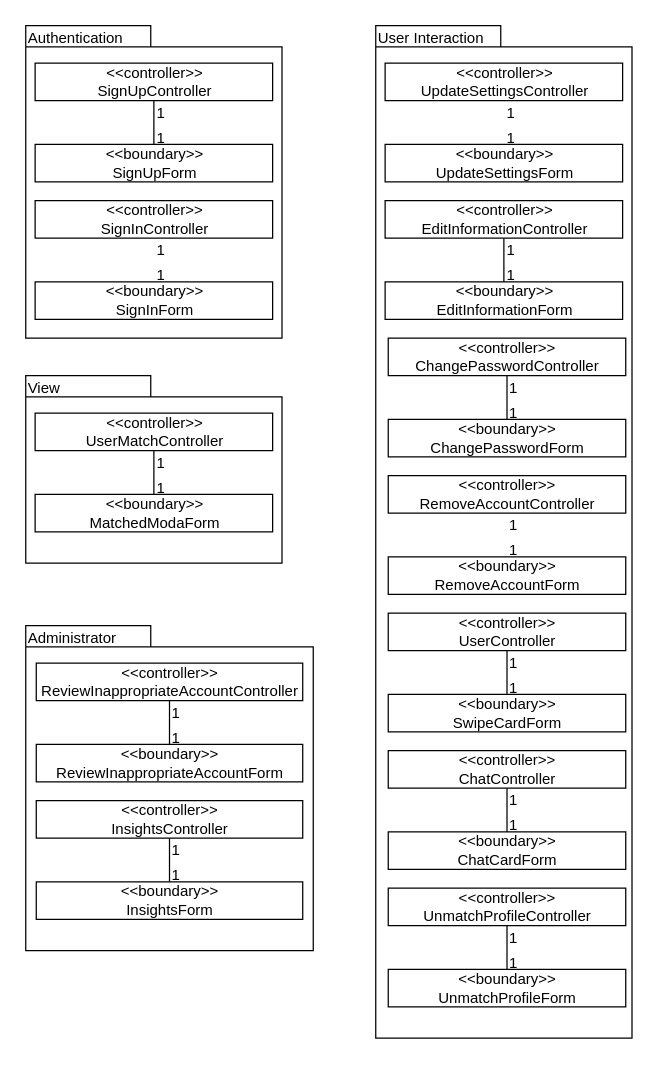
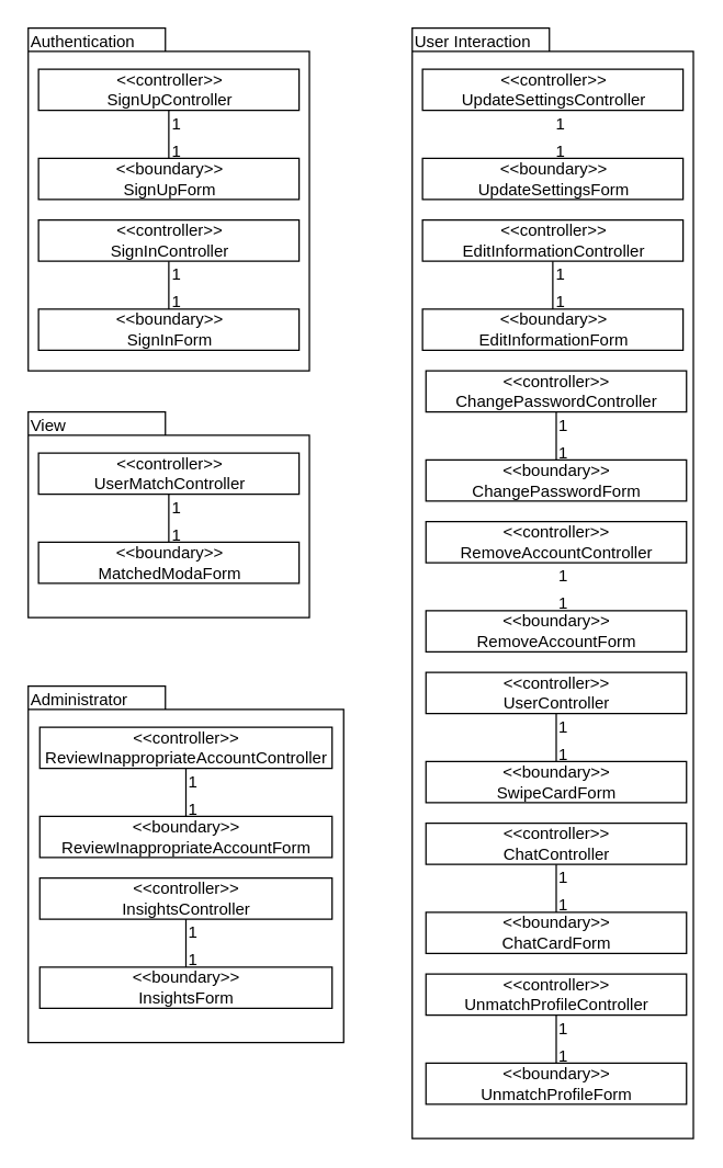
  <mxCell id="0" />
  <mxCell id="1" parent="0" />
  <mxCell id="2" value="" style="group" vertex="1" connectable="0" parent="1"><mxGeometry x="20" y="20" width="205" height="250" as="geometry" /></mxCell>
  <mxCell id="3" value="" style="shape=folder;fontStyle=1;spacingTop=10;tabWidth=100;tabHeight=17;tabPosition=left;html=1;" vertex="1" parent="2"><mxGeometry width="205" height="250" as="geometry" /></mxCell>
  <mxCell id="4" value="Authentication" style="text;html=1;resizable=0;points=[];autosize=1;align=left;verticalAlign=top;spacingTop=-4;" vertex="1" parent="2"><mxGeometry width="90" height="20" as="geometry" /></mxCell>
  <mxCell id="5" value="" style="group" vertex="1" connectable="0" parent="2"><mxGeometry x="7.5" y="30" width="190" height="95" as="geometry" /></mxCell>
  <mxCell id="6" value="&amp;lt;&amp;lt;controller&amp;gt;&amp;gt;&lt;br&gt;SignUpController" style="html=1;" vertex="1" parent="5"><mxGeometry width="190" height="30" as="geometry" /></mxCell>
  <mxCell id="7" value="&amp;lt;&amp;lt;boundary&amp;gt;&amp;gt;&lt;br&gt;SignUpForm" style="html=1;" vertex="1" parent="5"><mxGeometry y="65" width="190" height="30" as="geometry" /></mxCell>
  <mxCell id="8" value="1" style="text;html=1;resizable=0;points=[];autosize=1;align=left;verticalAlign=top;spacingTop=-4;" vertex="1" parent="5"><mxGeometry x="95" y="30" width="20" height="20" as="geometry" /></mxCell>
  <mxCell id="9" value="1" style="text;html=1;resizable=0;points=[];autosize=1;align=left;verticalAlign=top;spacingTop=-4;" vertex="1" parent="5"><mxGeometry x="95" y="50" width="20" height="20" as="geometry" /></mxCell>
  <mxCell id="10" value="" style="endArrow=none;html=1;exitX=0.5;exitY=0;exitDx=0;exitDy=0;entryX=0.5;entryY=1;entryDx=0;entryDy=0;" edge="1" parent="5" source="7" target="6"><mxGeometry width="50" height="50" relative="1" as="geometry"><mxPoint x="90" y="120" as="sourcePoint" /><mxPoint x="140" y="70" as="targetPoint" /></mxGeometry></mxCell>
  <mxCell id="11" value="" style="group" vertex="1" connectable="0" parent="2"><mxGeometry x="7.5" y="140" width="190" height="95" as="geometry" /></mxCell>
  <mxCell id="12" value="&amp;lt;&amp;lt;controller&amp;gt;&amp;gt;&lt;br&gt;SignInController" style="html=1;" vertex="1" parent="11"><mxGeometry width="190" height="30" as="geometry" /></mxCell>
  <mxCell id="13" value="&amp;lt;&amp;lt;boundary&amp;gt;&amp;gt;&lt;br&gt;SignInForm" style="html=1;" vertex="1" parent="11"><mxGeometry y="65" width="190" height="30" as="geometry" /></mxCell>
  <mxCell id="14" value="1" style="text;html=1;resizable=0;points=[];autosize=1;align=left;verticalAlign=top;spacingTop=-4;" vertex="1" parent="11"><mxGeometry x="95" y="30" width="20" height="20" as="geometry" /></mxCell>
  <mxCell id="15" value="1" style="text;html=1;resizable=0;points=[];autosize=1;align=left;verticalAlign=top;spacingTop=-4;" vertex="1" parent="11"><mxGeometry x="95" y="50" width="20" height="20" as="geometry" /></mxCell>
+ <mxCell id="16" value="" style="endArrow=none;html=1;exitX=0.5;exitY=0;exitDx=0;exitDy=0;entryX=0.5;entryY=1;entryDx=0;entryDy=0;" edge="1" parent="11" source="13" target="12"><mxGeometry width="50" height="50" relative="1" as="geometry"><mxPoint x="90" y="120" as="sourcePoint" /><mxPoint x="140" y="70" as="targetPoint" /></mxGeometry></mxCell>
  <mxCell id="17" value="" style="shape=folder;fontStyle=1;spacingTop=10;tabWidth=100;tabHeight=17;tabPosition=left;html=1;" vertex="1" parent="1"><mxGeometry x="300" y="20" width="205" height="810" as="geometry" /></mxCell>
  <mxCell id="18" value="User Interaction" style="text;html=1;resizable=0;points=[];autosize=1;align=left;verticalAlign=top;spacingTop=-4;" vertex="1" parent="1"><mxGeometry x="300" y="20" width="100" height="20" as="geometry" /></mxCell>
  <mxCell id="19" value="" style="group" vertex="1" connectable="0" parent="1"><mxGeometry x="307.5" y="50" width="190" height="95" as="geometry" /></mxCell>
  <mxCell id="20" value="&amp;lt;&amp;lt;controller&amp;gt;&amp;gt;&lt;br&gt;UpdateSettingsController" style="html=1;" vertex="1" parent="19"><mxGeometry width="190" height="30" as="geometry" /></mxCell>
  <mxCell id="21" value="&amp;lt;&amp;lt;boundary&amp;gt;&amp;gt;&lt;br&gt;UpdateSettingsForm" style="html=1;" vertex="1" parent="19"><mxGeometry y="65" width="190" height="30" as="geometry" /></mxCell>
  <mxCell id="22" value="1" style="text;html=1;resizable=0;points=[];autosize=1;align=left;verticalAlign=top;spacingTop=-4;" vertex="1" parent="19"><mxGeometry x="95" y="30" width="20" height="20" as="geometry" /></mxCell>
  <mxCell id="23" value="1" style="text;html=1;resizable=0;points=[];autosize=1;align=left;verticalAlign=top;spacingTop=-4;" vertex="1" parent="19"><mxGeometry x="95" y="50" width="20" height="20" as="geometry" /></mxCell>
  <mxCell id="24" value="" style="group" vertex="1" connectable="0" parent="1"><mxGeometry x="307.5" y="160" width="190" height="95" as="geometry" /></mxCell>
  <mxCell id="25" value="&amp;lt;&amp;lt;controller&amp;gt;&amp;gt;&lt;br&gt;EditInformationController" style="html=1;" vertex="1" parent="24"><mxGeometry width="190" height="30" as="geometry" /></mxCell>
  <mxCell id="26" value="&amp;lt;&amp;lt;boundary&amp;gt;&amp;gt;&lt;br&gt;EditInformationForm" style="html=1;" vertex="1" parent="24"><mxGeometry y="65" width="190" height="30" as="geometry" /></mxCell>
  <mxCell id="27" value="1" style="text;html=1;resizable=0;points=[];autosize=1;align=left;verticalAlign=top;spacingTop=-4;" vertex="1" parent="24"><mxGeometry x="95" y="30" width="20" height="20" as="geometry" /></mxCell>
  <mxCell id="28" value="1" style="text;html=1;resizable=0;points=[];autosize=1;align=left;verticalAlign=top;spacingTop=-4;" vertex="1" parent="24"><mxGeometry x="95" y="50" width="20" height="20" as="geometry" /></mxCell>
  <mxCell id="29" value="" style="endArrow=none;html=1;exitX=0.5;exitY=0;exitDx=0;exitDy=0;entryX=0.5;entryY=1;entryDx=0;entryDy=0;" edge="1" parent="24" source="26" target="25"><mxGeometry width="50" height="50" relative="1" as="geometry"><mxPoint x="90" y="120" as="sourcePoint" /><mxPoint x="140" y="70" as="targetPoint" /></mxGeometry></mxCell>
  <mxCell id="30" value="" style="group" vertex="1" connectable="0" parent="1"><mxGeometry x="310" y="270" width="190" height="95" as="geometry" /></mxCell>
  <mxCell id="31" value="&amp;lt;&amp;lt;controller&amp;gt;&amp;gt;&lt;br&gt;ChangePasswordController" style="html=1;" vertex="1" parent="30"><mxGeometry width="190" height="30" as="geometry" /></mxCell>
  <mxCell id="32" value="&amp;lt;&amp;lt;boundary&amp;gt;&amp;gt;&lt;br&gt;ChangePasswordForm" style="html=1;" vertex="1" parent="30"><mxGeometry y="65" width="190" height="30" as="geometry" /></mxCell>
  <mxCell id="33" value="1" style="text;html=1;resizable=0;points=[];autosize=1;align=left;verticalAlign=top;spacingTop=-4;" vertex="1" parent="30"><mxGeometry x="95" y="30" width="20" height="20" as="geometry" /></mxCell>
  <mxCell id="34" value="1" style="text;html=1;resizable=0;points=[];autosize=1;align=left;verticalAlign=top;spacingTop=-4;" vertex="1" parent="30"><mxGeometry x="95" y="50" width="20" height="20" as="geometry" /></mxCell>
  <mxCell id="35" value="" style="endArrow=none;html=1;exitX=0.5;exitY=0;exitDx=0;exitDy=0;entryX=0.5;entryY=1;entryDx=0;entryDy=0;" edge="1" parent="30" source="32" target="31"><mxGeometry width="50" height="50" relative="1" as="geometry"><mxPoint x="90" y="120" as="sourcePoint" /><mxPoint x="140" y="70" as="targetPoint" /></mxGeometry></mxCell>
  <mxCell id="36" value="" style="group" vertex="1" connectable="0" parent="1"><mxGeometry x="310" y="380" width="190" height="95" as="geometry" /></mxCell>
  <mxCell id="37" value="&amp;lt;&amp;lt;controller&amp;gt;&amp;gt;&lt;br&gt;RemoveAccountController" style="html=1;" vertex="1" parent="36"><mxGeometry width="190" height="30" as="geometry" /></mxCell>
  <mxCell id="38" value="&amp;lt;&amp;lt;boundary&amp;gt;&amp;gt;&lt;br&gt;RemoveAccountForm" style="html=1;" vertex="1" parent="36"><mxGeometry y="65" width="190" height="30" as="geometry" /></mxCell>
  <mxCell id="39" value="1" style="text;html=1;resizable=0;points=[];autosize=1;align=left;verticalAlign=top;spacingTop=-4;" vertex="1" parent="36"><mxGeometry x="95" y="30" width="20" height="20" as="geometry" /></mxCell>
  <mxCell id="40" value="1" style="text;html=1;resizable=0;points=[];autosize=1;align=left;verticalAlign=top;spacingTop=-4;" vertex="1" parent="36"><mxGeometry x="95" y="50" width="20" height="20" as="geometry" /></mxCell>
  <mxCell id="41" value="" style="group" vertex="1" connectable="0" parent="1"><mxGeometry x="310" y="490" width="190" height="95" as="geometry" /></mxCell>
  <mxCell id="42" value="&amp;lt;&amp;lt;controller&amp;gt;&amp;gt;&lt;br&gt;UserController" style="html=1;" vertex="1" parent="41"><mxGeometry width="190" height="30" as="geometry" /></mxCell>
  <mxCell id="43" value="&amp;lt;&amp;lt;boundary&amp;gt;&amp;gt;&lt;br&gt;SwipeCardForm" style="html=1;" vertex="1" parent="41"><mxGeometry y="65" width="190" height="30" as="geometry" /></mxCell>
  <mxCell id="44" value="1" style="text;html=1;resizable=0;points=[];autosize=1;align=left;verticalAlign=top;spacingTop=-4;" vertex="1" parent="41"><mxGeometry x="95" y="30" width="20" height="20" as="geometry" /></mxCell>
  <mxCell id="45" value="1" style="text;html=1;resizable=0;points=[];autosize=1;align=left;verticalAlign=top;spacingTop=-4;" vertex="1" parent="41"><mxGeometry x="95" y="50" width="20" height="20" as="geometry" /></mxCell>
  <mxCell id="46" value="" style="endArrow=none;html=1;exitX=0.5;exitY=0;exitDx=0;exitDy=0;entryX=0.5;entryY=1;entryDx=0;entryDy=0;" edge="1" parent="41" source="43" target="42"><mxGeometry width="50" height="50" relative="1" as="geometry"><mxPoint x="90" y="120" as="sourcePoint" /><mxPoint x="140" y="70" as="targetPoint" /></mxGeometry></mxCell>
  <mxCell id="47" value="" style="group" vertex="1" connectable="0" parent="1"><mxGeometry x="310" y="600" width="190" height="95" as="geometry" /></mxCell>
  <mxCell id="48" value="&amp;lt;&amp;lt;controller&amp;gt;&amp;gt;&lt;br&gt;ChatController" style="html=1;" vertex="1" parent="47"><mxGeometry width="190" height="30" as="geometry" /></mxCell>
  <mxCell id="49" value="&amp;lt;&amp;lt;boundary&amp;gt;&amp;gt;&lt;br&gt;ChatCardForm" style="html=1;" vertex="1" parent="47"><mxGeometry y="65" width="190" height="30" as="geometry" /></mxCell>
  <mxCell id="50" value="1" style="text;html=1;resizable=0;points=[];autosize=1;align=left;verticalAlign=top;spacingTop=-4;" vertex="1" parent="47"><mxGeometry x="95" y="30" width="20" height="20" as="geometry" /></mxCell>
  <mxCell id="51" value="1" style="text;html=1;resizable=0;points=[];autosize=1;align=left;verticalAlign=top;spacingTop=-4;" vertex="1" parent="47"><mxGeometry x="95" y="50" width="20" height="20" as="geometry" /></mxCell>
  <mxCell id="52" value="" style="endArrow=none;html=1;exitX=0.5;exitY=0;exitDx=0;exitDy=0;entryX=0.5;entryY=1;entryDx=0;entryDy=0;" edge="1" parent="47" source="49" target="48"><mxGeometry width="50" height="50" relative="1" as="geometry"><mxPoint x="90" y="120" as="sourcePoint" /><mxPoint x="140" y="70" as="targetPoint" /></mxGeometry></mxCell>
  <mxCell id="53" value="" style="group" vertex="1" connectable="0" parent="1"><mxGeometry x="310" y="710" width="190" height="95" as="geometry" /></mxCell>
  <mxCell id="54" value="&amp;lt;&amp;lt;controller&amp;gt;&amp;gt;&lt;br&gt;UnmatchProfileController" style="html=1;" vertex="1" parent="53"><mxGeometry width="190" height="30" as="geometry" /></mxCell>
  <mxCell id="55" value="&amp;lt;&amp;lt;boundary&amp;gt;&amp;gt;&lt;br&gt;UnmatchProfileForm" style="html=1;" vertex="1" parent="53"><mxGeometry y="65" width="190" height="30" as="geometry" /></mxCell>
  <mxCell id="56" value="1" style="text;html=1;resizable=0;points=[];autosize=1;align=left;verticalAlign=top;spacingTop=-4;" vertex="1" parent="53"><mxGeometry x="95" y="30" width="20" height="20" as="geometry" /></mxCell>
  <mxCell id="57" value="1" style="text;html=1;resizable=0;points=[];autosize=1;align=left;verticalAlign=top;spacingTop=-4;" vertex="1" parent="53"><mxGeometry x="95" y="50" width="20" height="20" as="geometry" /></mxCell>
  <mxCell id="58" value="" style="endArrow=none;html=1;exitX=0.5;exitY=0;exitDx=0;exitDy=0;entryX=0.5;entryY=1;entryDx=0;entryDy=0;" edge="1" parent="53" source="55" target="54"><mxGeometry width="50" height="50" relative="1" as="geometry"><mxPoint x="90" y="120" as="sourcePoint" /><mxPoint x="140" y="70" as="targetPoint" /></mxGeometry></mxCell>
  <mxCell id="59" value="" style="group" vertex="1" connectable="0" parent="1"><mxGeometry x="20" y="500" width="230" height="260" as="geometry" /></mxCell>
  <mxCell id="60" value="" style="shape=folder;fontStyle=1;spacingTop=10;tabWidth=100;tabHeight=17;tabPosition=left;html=1;" vertex="1" parent="59"><mxGeometry width="230" height="260" as="geometry" /></mxCell>
  <mxCell id="61" value="Administrator" style="text;html=1;resizable=0;points=[];autosize=1;align=left;verticalAlign=top;spacingTop=-4;" vertex="1" parent="59"><mxGeometry width="90" height="20" as="geometry" /></mxCell>
  <mxCell id="62" value="" style="group" vertex="1" connectable="0" parent="59"><mxGeometry x="8.415" y="30" width="213.171" height="95" as="geometry" /></mxCell>
  <mxCell id="63" value="&amp;lt;&amp;lt;controller&amp;gt;&amp;gt;&lt;br&gt;&lt;span style=&quot;white-space: normal&quot;&gt;ReviewInappropriateAccount&lt;/span&gt;Controller" style="html=1;" vertex="1" parent="62"><mxGeometry width="213.171" height="30" as="geometry" /></mxCell>
  <mxCell id="64" value="&amp;lt;&amp;lt;boundary&amp;gt;&amp;gt;&lt;br&gt;&lt;span style=&quot;white-space: normal&quot;&gt;ReviewInappropriateAccount&lt;/span&gt;Form" style="html=1;" vertex="1" parent="62"><mxGeometry y="65" width="213.171" height="30" as="geometry" /></mxCell>
  <mxCell id="65" value="1" style="text;html=1;resizable=0;points=[];autosize=1;align=left;verticalAlign=top;spacingTop=-4;" vertex="1" parent="62"><mxGeometry x="106.585" y="30" width="20" height="20" as="geometry" /></mxCell>
  <mxCell id="66" value="1" style="text;html=1;resizable=0;points=[];autosize=1;align=left;verticalAlign=top;spacingTop=-4;" vertex="1" parent="62"><mxGeometry x="106.585" y="50" width="20" height="20" as="geometry" /></mxCell>
  <mxCell id="67" value="" style="endArrow=none;html=1;exitX=0.5;exitY=0;exitDx=0;exitDy=0;entryX=0.5;entryY=1;entryDx=0;entryDy=0;" edge="1" parent="62" source="64" target="63"><mxGeometry width="50" height="50" relative="1" as="geometry"><mxPoint x="100.976" y="120" as="sourcePoint" /><mxPoint x="157.073" y="70" as="targetPoint" /></mxGeometry></mxCell>
  <mxCell id="68" value="" style="group" vertex="1" connectable="0" parent="59"><mxGeometry x="8.415" y="140" width="213.171" height="95" as="geometry" /></mxCell>
  <mxCell id="69" value="&amp;lt;&amp;lt;controller&amp;gt;&amp;gt;&lt;br&gt;&lt;span style=&quot;white-space: normal&quot;&gt;Insights&lt;/span&gt;Controller" style="html=1;" vertex="1" parent="68"><mxGeometry width="213.171" height="30" as="geometry" /></mxCell>
  <mxCell id="70" value="1" style="text;html=1;resizable=0;points=[];autosize=1;align=left;verticalAlign=top;spacingTop=-4;" vertex="1" parent="68"><mxGeometry x="106.585" y="30" width="20" height="20" as="geometry" /></mxCell>
  <mxCell id="71" value="1" style="text;html=1;resizable=0;points=[];autosize=1;align=left;verticalAlign=top;spacingTop=-4;" vertex="1" parent="68"><mxGeometry x="106.585" y="50" width="20" height="20" as="geometry" /></mxCell>
  <mxCell id="72" value="&amp;lt;&amp;lt;boundary&amp;gt;&amp;gt;&lt;br&gt;&lt;span style=&quot;white-space: normal&quot;&gt;Insights&lt;/span&gt;Form" style="html=1;" vertex="1" parent="59"><mxGeometry x="8.415" y="205" width="213.171" height="30" as="geometry" /></mxCell>
  <mxCell id="73" value="" style="endArrow=none;html=1;exitX=0.5;exitY=0;exitDx=0;exitDy=0;entryX=0.5;entryY=1;entryDx=0;entryDy=0;" edge="1" parent="59" source="72" target="69"><mxGeometry width="50" height="50" relative="1" as="geometry"><mxPoint x="109.39" y="260" as="sourcePoint" /><mxPoint x="165.488" y="210" as="targetPoint" /></mxGeometry></mxCell>
  <mxCell id="74" value="" style="group" vertex="1" connectable="0" parent="1"><mxGeometry x="20" y="270" width="205" height="180" as="geometry" /></mxCell>
  <mxCell id="75" value="" style="group" vertex="1" connectable="0" parent="74"><mxGeometry y="30" width="205" height="150" as="geometry" /></mxCell>
  <mxCell id="76" value="" style="shape=folder;fontStyle=1;spacingTop=10;tabWidth=100;tabHeight=17;tabPosition=left;html=1;" vertex="1" parent="75"><mxGeometry width="205" height="150" as="geometry" /></mxCell>
  <mxCell id="77" value="" style="group" vertex="1" connectable="0" parent="75"><mxGeometry x="7.5" y="30" width="190" height="95" as="geometry" /></mxCell>
  <mxCell id="78" value="&amp;lt;&amp;lt;controller&amp;gt;&amp;gt;&lt;br&gt;UserMatchController" style="html=1;" vertex="1" parent="77"><mxGeometry width="190" height="30" as="geometry" /></mxCell>
  <mxCell id="79" value="&amp;lt;&amp;lt;boundary&amp;gt;&amp;gt;&lt;br&gt;MatchedModaForm" style="html=1;" vertex="1" parent="77"><mxGeometry y="65" width="190" height="30" as="geometry" /></mxCell>
  <mxCell id="80" value="1" style="text;html=1;resizable=0;points=[];autosize=1;align=left;verticalAlign=top;spacingTop=-4;" vertex="1" parent="77"><mxGeometry x="95" y="30" width="20" height="20" as="geometry" /></mxCell>
  <mxCell id="81" value="1" style="text;html=1;resizable=0;points=[];autosize=1;align=left;verticalAlign=top;spacingTop=-4;" vertex="1" parent="77"><mxGeometry x="95" y="50" width="20" height="20" as="geometry" /></mxCell>
  <mxCell id="82" value="" style="endArrow=none;html=1;exitX=0.5;exitY=0;exitDx=0;exitDy=0;entryX=0.5;entryY=1;entryDx=0;entryDy=0;" edge="1" parent="77" source="79" target="78"><mxGeometry width="50" height="50" relative="1" as="geometry"><mxPoint x="90" y="120" as="sourcePoint" /><mxPoint x="140" y="70" as="targetPoint" /></mxGeometry></mxCell>
  <mxCell id="83" value="View" style="text;html=1;resizable=0;points=[];autosize=1;align=left;verticalAlign=top;spacingTop=-4;" vertex="1" parent="75"><mxGeometry width="40" height="20" as="geometry" /></mxCell>
